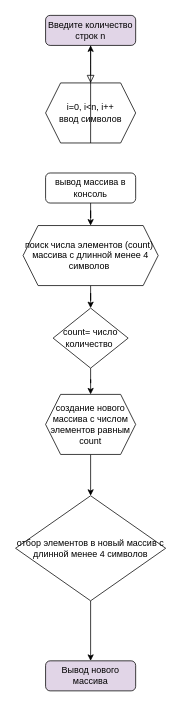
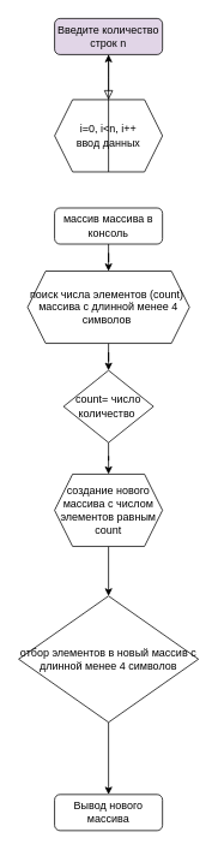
  <mxCell id="0" />
  <mxCell id="1" parent="0" />
  <mxCell id="2" value="" style="rounded=0;html=1;jettySize=auto;orthogonalLoop=1;fontSize=11;endArrow=block;endFill=0;endSize=8;strokeWidth=1;shadow=0;labelBackgroundColor=none;edgeStyle=orthogonalEdgeStyle;" parent="1" source="3" edge="1"><mxGeometry relative="1" as="geometry"><mxPoint x="120" y="110" as="targetPoint" /></mxGeometry></mxCell>
  <mxCell id="3" value="Введите количество строк n" style="rounded=1;whiteSpace=wrap;html=1;fontSize=12;glass=0;strokeWidth=1;shadow=0;fillColor=#e1d5e7;" parent="1" vertex="1"><mxGeometry x="60" y="20" width="120" height="40" as="geometry" /></mxCell>
- <mxCell id="4" value="Вывод нового массива" style="rounded=1;whiteSpace=wrap;html=1;fontSize=12;glass=0;strokeWidth=1;shadow=0;fillColor=#e1d5e7;" parent="1" vertex="1"><mxGeometry x="60" y="880" width="120" height="40" as="geometry" /></mxCell>
+ <mxCell id="4" value="Вывод нового массива" style="rounded=1;whiteSpace=wrap;html=1;fontSize=12;glass=0;strokeWidth=1;shadow=0;" parent="1" vertex="1"><mxGeometry x="60" y="880" width="120" height="40" as="geometry" /></mxCell>
  <mxCell id="5" value="" style="edgeStyle=orthogonalEdgeStyle;rounded=0;orthogonalLoop=1;jettySize=auto;html=1;" parent="1" source="6" target="9" edge="1"><mxGeometry relative="1" as="geometry" /></mxCell>
- <mxCell id="6" value="вывод массива в консоль" style="rounded=1;whiteSpace=wrap;html=1;fontSize=12;glass=0;strokeWidth=1;shadow=0;" parent="1" vertex="1"><mxGeometry x="60" y="230" width="120" height="40" as="geometry" /></mxCell>
- <mxCell id="7" value="i=0, i&amp;lt;n, i++&lt;br&gt;ввод символов" style="shape=hexagon;perimeter=hexagonPerimeter2;whiteSpace=wrap;html=1;fixedSize=1;" parent="1" vertex="1"><mxGeometry x="60" y="110" width="120" height="80" as="geometry" /></mxCell>
+ <mxCell id="6" value="массив массива в консоль" style="rounded=1;whiteSpace=wrap;html=1;fontSize=12;glass=0;strokeWidth=1;shadow=0;" parent="1" vertex="1"><mxGeometry x="60" y="230" width="120" height="40" as="geometry" /></mxCell>
+ <mxCell id="7" value="i=0, i&amp;lt;n, i++&lt;br&gt;ввод данных" style="shape=hexagon;perimeter=hexagonPerimeter2;whiteSpace=wrap;html=1;fixedSize=1;" parent="1" vertex="1"><mxGeometry x="60" y="110" width="120" height="80" as="geometry" /></mxCell>
  <mxCell id="8" value="" style="edgeStyle=orthogonalEdgeStyle;rounded=0;orthogonalLoop=1;jettySize=auto;html=1;" parent="1" source="9" target="12" edge="1"><mxGeometry relative="1" as="geometry" /></mxCell>
  <mxCell id="9" value="поиск числа элементов (count)&amp;nbsp; массива с длинной менее 4 символов&amp;nbsp;" style="shape=hexagon;perimeter=hexagonPerimeter2;whiteSpace=wrap;html=1;fixedSize=1;" parent="1" vertex="1"><mxGeometry x="30" y="300" width="180" height="80" as="geometry" /></mxCell>
  <mxCell id="10" value="" style="endArrow=classic;html=1;rounded=0;exitX=0.5;exitY=1;exitDx=0;exitDy=0;" parent="1" source="7" target="3" edge="1"><mxGeometry width="50" height="50" relative="1" as="geometry"><mxPoint x="120" y="310" as="sourcePoint" /><mxPoint x="170" y="260" as="targetPoint" /></mxGeometry></mxCell>
  <mxCell id="11" value="" style="edgeStyle=orthogonalEdgeStyle;rounded=0;orthogonalLoop=1;jettySize=auto;html=1;" parent="1" source="12" target="14" edge="1"><mxGeometry relative="1" as="geometry" /></mxCell>
  <mxCell id="12" value="count= число количество&amp;nbsp;" style="rhombus;whiteSpace=wrap;html=1;" parent="1" vertex="1"><mxGeometry x="70" y="410" width="100" height="80" as="geometry" /></mxCell>
  <mxCell id="13" value="" style="edgeStyle=orthogonalEdgeStyle;rounded=0;orthogonalLoop=1;jettySize=auto;html=1;" parent="1" source="14" target="16" edge="1"><mxGeometry relative="1" as="geometry" /></mxCell>
  <mxCell id="14" value="создание нового массива с числом элементов равным count" style="shape=hexagon;perimeter=hexagonPerimeter2;whiteSpace=wrap;html=1;fixedSize=1;" parent="1" vertex="1"><mxGeometry x="60" y="525" width="120" height="80" as="geometry" /></mxCell>
  <mxCell id="15" value="" style="edgeStyle=orthogonalEdgeStyle;rounded=0;orthogonalLoop=1;jettySize=auto;html=1;" parent="1" source="16" target="4" edge="1"><mxGeometry relative="1" as="geometry" /></mxCell>
  <mxCell id="16" value="отбор элементов в новый массив с длинной менее 4 символов" style="rhombus;whiteSpace=wrap;html=1;" parent="1" vertex="1"><mxGeometry x="20" y="660" width="200" height="140" as="geometry" /></mxCell>
